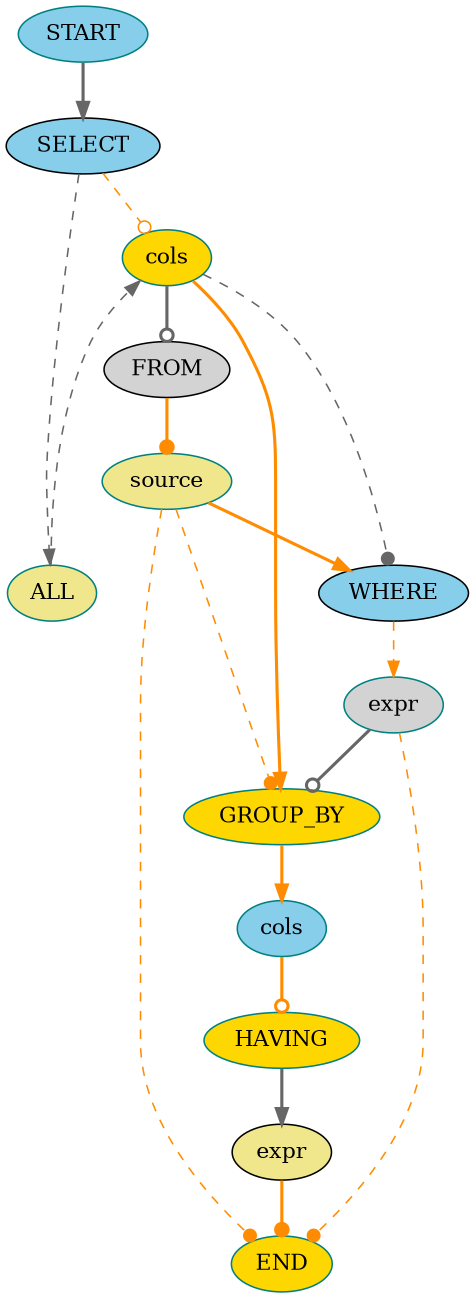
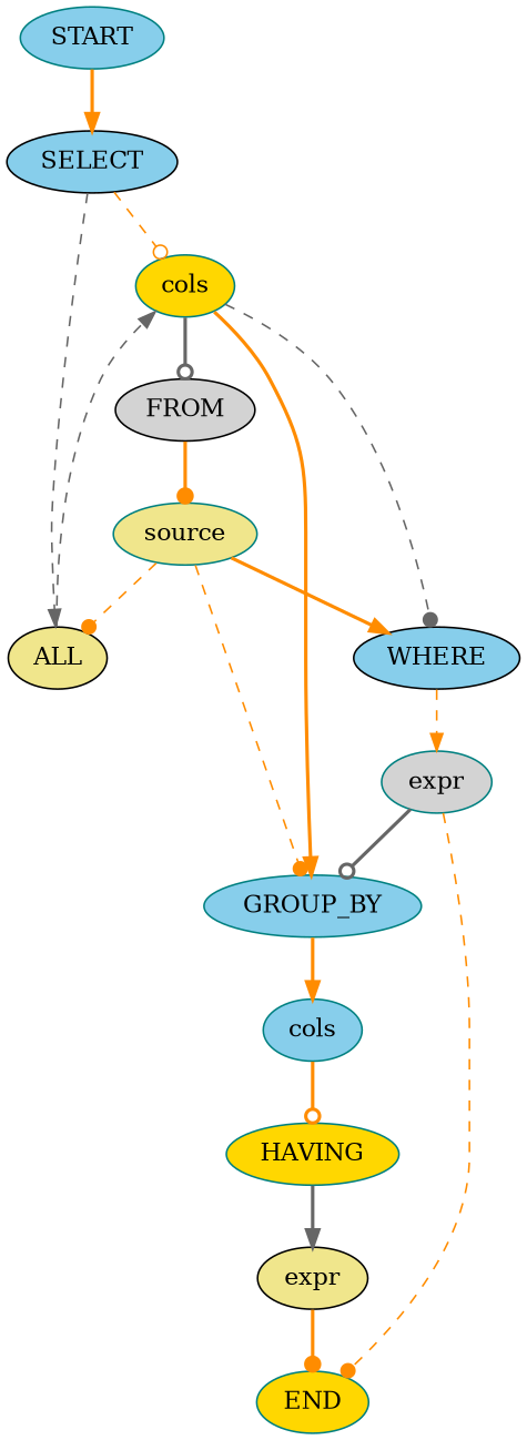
  digraph {
    node [color=teal fillcolor=skyblue style=filled]
    edge [arrowhead=normal color=darkorange style=bold]
    n1 [color=black label=SELECT]
    n2 [fillcolor=gold label=cols]
-   n3 [fillcolor=khaki label=ALL]
+   n3 [color=black fillcolor=khaki label=ALL]
    START
    n5 [color=black fillcolor=lightgrey label=FROM]
    n6 [color=black label=WHERE]
-   n7 [fillcolor=gold label=GROUP_BY]
+   n7 [label=GROUP_BY]
    n8 [fillcolor=khaki label=source]
    n9 [fillcolor=lightgrey label=expr]
    n10 [label=cols]
    END [fillcolor=gold]
    n12 [fillcolor=gold label=HAVING]
    n13 [color=black fillcolor=khaki label=expr]
    n1 -> n2 [arrowhead=odot style=dashed]
    n1 -> n3 [color=gray40 style=dashed]
    n2 -> n5 [arrowhead=odot color=gray40]
    n2 -> n6 [arrowhead=dot color=gray40 style=dashed]
    n2 -> n7
    n3 -> n2 [color=gray40 style=dashed]
-   START -> n1 [color=gray40]
+   START -> n1
    n5 -> n8 [arrowhead=dot]
    n6 -> n9 [style=dashed]
    n7 -> n10
    n8 -> n6
    n8 -> n7 [arrowhead=dot style=dashed]
-   n8 -> END [arrowhead=dot style=dashed]
+   n8 -> n3 [arrowhead=dot style=dashed]
    n9 -> n7 [arrowhead=odot color=gray40]
    n9 -> END [arrowhead=dot style=dashed]
    n10 -> n12 [arrowhead=odot]
    n12 -> n13 [color=gray40]
    n13 -> END [arrowhead=dot]
  }
